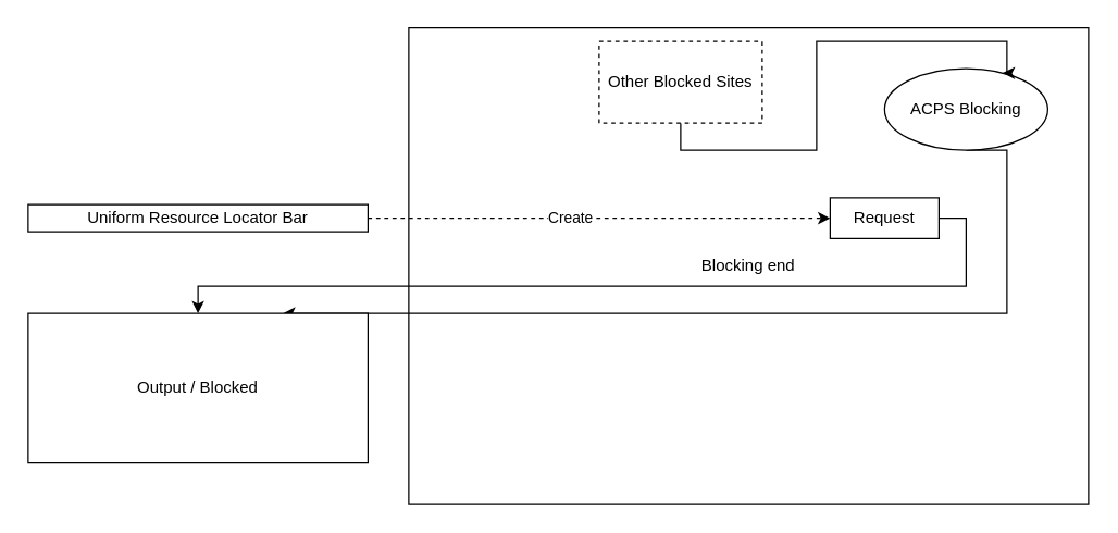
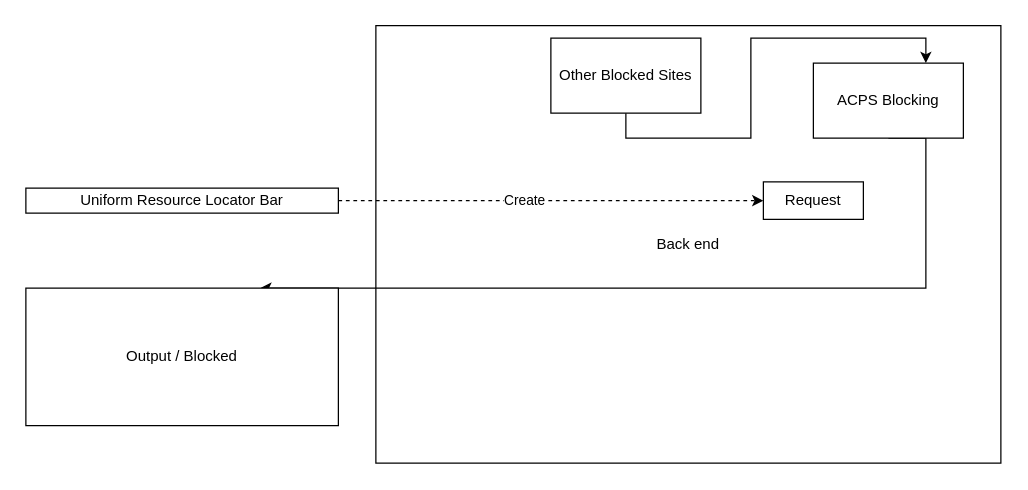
  <mxCell id="0" />
  <mxCell id="1" parent="0" />
- <mxCell id="2" value="Blocking end" style="rounded=0;whiteSpace=wrap;html=1;" parent="1" vertex="1"><mxGeometry x="300" y="20" width="500" height="350" as="geometry" /></mxCell>
+ <mxCell id="2" value="Back end" style="rounded=0;whiteSpace=wrap;html=1;" parent="1" vertex="1"><mxGeometry x="300" y="20" width="500" height="350" as="geometry" /></mxCell>
  <mxCell id="3" style="edgeStyle=orthogonalEdgeStyle;rounded=0;orthogonalLoop=1;jettySize=auto;html=1;exitX=0.5;exitY=1;exitDx=0;exitDy=0;entryX=0.75;entryY=0;entryDx=0;entryDy=0;" parent="1" source="4" target="12" edge="1"><mxGeometry relative="1" as="geometry"><Array as="points"><mxPoint x="740" y="110" /></Array></mxGeometry></mxCell>
- <mxCell id="4" value="ACPS Blocking" style="ellipse;whiteSpace=wrap;html=1;" parent="1" vertex="1"><mxGeometry x="650" y="50" width="120" height="60" as="geometry" /></mxCell>
+ <mxCell id="4" value="ACPS Blocking" style="rounded=0;whiteSpace=wrap;html=1;" parent="1" vertex="1"><mxGeometry x="650" y="50" width="120" height="60" as="geometry" /></mxCell>
  <mxCell id="5" style="edgeStyle=orthogonalEdgeStyle;rounded=0;orthogonalLoop=1;jettySize=auto;html=1;exitX=0.5;exitY=1;exitDx=0;exitDy=0;entryX=0.75;entryY=0;entryDx=0;entryDy=0;" parent="1" source="6" target="4" edge="1"><mxGeometry relative="1" as="geometry"><Array as="points"><mxPoint x="500" y="110" /><mxPoint x="600" y="110" /><mxPoint x="600" y="30" /><mxPoint x="740" y="30" /></Array></mxGeometry></mxCell>
- <mxCell id="6" value="Other Blocked Sites" style="rounded=0;whiteSpace=wrap;html=1;dashed=1;" parent="1" vertex="1"><mxGeometry x="440" y="30" width="120" height="60" as="geometry" /></mxCell>
+ <mxCell id="6" value="Other Blocked Sites" style="rounded=0;whiteSpace=wrap;html=1;" parent="1" vertex="1"><mxGeometry x="440" y="30" width="120" height="60" as="geometry" /></mxCell>
  <mxCell id="7" style="edgeStyle=orthogonalEdgeStyle;rounded=0;orthogonalLoop=1;jettySize=auto;html=1;exitX=1;exitY=0.5;exitDx=0;exitDy=0;entryX=0;entryY=0.5;entryDx=0;entryDy=0;dashed=1;" parent="1" source="9" target="11" edge="1"><mxGeometry relative="1" as="geometry" /></mxCell>
  <mxCell id="8" value="Create" style="edgeLabel;html=1;align=center;verticalAlign=middle;resizable=0;points=[];" parent="7" vertex="1" connectable="0"><mxGeometry x="-0.12" y="-2" relative="1" as="geometry"><mxPoint x="-2" y="-3" as="offset" /></mxGeometry></mxCell>
  <mxCell id="9" value="Uniform Resource Locator Bar" style="rounded=0;whiteSpace=wrap;html=1;" parent="1" vertex="1"><mxGeometry x="20" y="150" width="250" height="20" as="geometry" /></mxCell>
- <mxCell id="10" style="edgeStyle=orthogonalEdgeStyle;rounded=0;orthogonalLoop=1;jettySize=auto;html=1;exitX=1;exitY=0.5;exitDx=0;exitDy=0;entryX=0.5;entryY=0;entryDx=0;entryDy=0;" parent="1" source="11" target="12" edge="1"><mxGeometry relative="1" as="geometry"><Array as="points"><mxPoint x="710" y="160" /><mxPoint x="710" y="210" /><mxPoint x="145" y="210" /></Array></mxGeometry></mxCell>
  <mxCell id="11" value="Request" style="rounded=0;whiteSpace=wrap;html=1;" parent="1" vertex="1"><mxGeometry x="610" y="145" width="80" height="30" as="geometry" /></mxCell>
  <mxCell id="12" value="Output / Blocked" style="rounded=0;whiteSpace=wrap;html=1;" parent="1" vertex="1"><mxGeometry x="20" y="230" width="250" height="110" as="geometry" /></mxCell>
